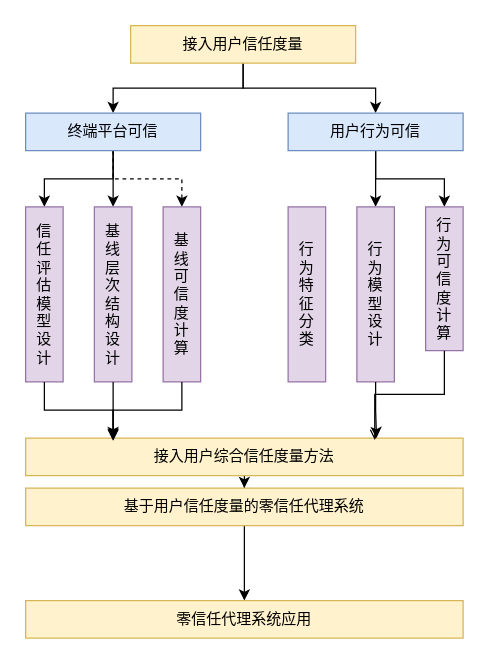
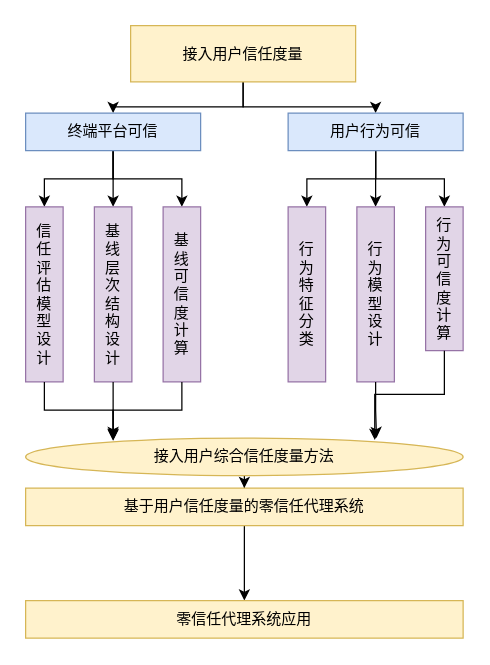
  <mxCell id="0" />
  <mxCell id="1" parent="0" />
  <mxCell id="2" style="edgeStyle=orthogonalEdgeStyle;rounded=0;orthogonalLoop=1;jettySize=auto;html=1;entryX=0.5;entryY=0;entryDx=0;entryDy=0;" edge="1" parent="1" source="4" target="8"><mxGeometry relative="1" as="geometry" /></mxCell>
  <mxCell id="3" style="edgeStyle=orthogonalEdgeStyle;rounded=0;orthogonalLoop=1;jettySize=auto;html=1;" edge="1" parent="1" source="4" target="12"><mxGeometry relative="1" as="geometry" /></mxCell>
- <mxCell id="4" value="接入用户信任度量" style="rounded=0;whiteSpace=wrap;html=1;fillColor=#fff2cc;strokeColor=#d6b656;" vertex="1" parent="1"><mxGeometry x="104" y="20" width="180" height="30" as="geometry" /></mxCell>
+ <mxCell id="4" value="接入用户信任度量" style="rounded=0;whiteSpace=wrap;html=1;fillColor=#fff2cc;strokeColor=#d6b656;" vertex="1" parent="1"><mxGeometry x="104" y="20" width="180" height="45" as="geometry" /></mxCell>
  <mxCell id="5" style="edgeStyle=orthogonalEdgeStyle;rounded=0;orthogonalLoop=1;jettySize=auto;html=1;" edge="1" parent="1" source="8" target="14"><mxGeometry relative="1" as="geometry" /></mxCell>
  <mxCell id="6" style="edgeStyle=orthogonalEdgeStyle;rounded=0;orthogonalLoop=1;jettySize=auto;html=1;entryX=0;entryY=0.5;entryDx=0;entryDy=0;" edge="1" parent="1" source="8" target="13"><mxGeometry relative="1" as="geometry" /></mxCell>
- <mxCell id="7" style="edgeStyle=orthogonalEdgeStyle;rounded=0;orthogonalLoop=1;jettySize=auto;html=1;dashed=1;" edge="1" parent="1" source="8" target="15"><mxGeometry relative="1" as="geometry" /></mxCell>
+ <mxCell id="7" style="edgeStyle=orthogonalEdgeStyle;rounded=0;orthogonalLoop=1;jettySize=auto;html=1;" edge="1" parent="1" source="8" target="15"><mxGeometry relative="1" as="geometry" /></mxCell>
  <mxCell id="8" value="终端平台可信" style="rounded=0;whiteSpace=wrap;html=1;fillColor=#dae8fc;strokeColor=#6c8ebf;" vertex="1" parent="1"><mxGeometry x="20" y="90" width="140" height="30" as="geometry" /></mxCell>
+ <mxCell id="9" style="edgeStyle=orthogonalEdgeStyle;rounded=0;orthogonalLoop=1;jettySize=auto;html=1;entryX=0;entryY=0.5;entryDx=0;entryDy=0;" edge="1" parent="1" source="12" target="16"><mxGeometry relative="1" as="geometry" /></mxCell>
  <mxCell id="10" style="edgeStyle=orthogonalEdgeStyle;rounded=0;orthogonalLoop=1;jettySize=auto;html=1;" edge="1" parent="1" source="12" target="17"><mxGeometry relative="1" as="geometry" /></mxCell>
  <mxCell id="11" style="edgeStyle=orthogonalEdgeStyle;rounded=0;orthogonalLoop=1;jettySize=auto;html=1;entryX=0;entryY=0.5;entryDx=0;entryDy=0;" edge="1" parent="1" source="12" target="18"><mxGeometry relative="1" as="geometry" /></mxCell>
  <mxCell id="12" value="用户行为可信" style="rounded=0;whiteSpace=wrap;html=1;fillColor=#dae8fc;strokeColor=#6c8ebf;" vertex="1" parent="1"><mxGeometry x="230" y="90" width="140" height="30" as="geometry" /></mxCell>
  <mxCell id="13" value="&lt;div&gt;基&lt;/div&gt;&lt;div&gt;线&lt;/div&gt;&lt;div&gt;层&lt;/div&gt;&lt;div&gt;次&lt;/div&gt;&lt;div&gt;结&lt;/div&gt;&lt;div&gt;构&lt;/div&gt;&lt;div&gt;设&lt;/div&gt;&lt;div&gt;计&lt;/div&gt;" style="rounded=0;whiteSpace=wrap;html=1;direction=south;fillColor=#e1d5e7;strokeColor=#9673a6;" vertex="1" parent="1"><mxGeometry x="75" y="165" width="30" height="140" as="geometry" /></mxCell>
  <mxCell id="14" value="&lt;div&gt;信&lt;/div&gt;&lt;div&gt;任&lt;/div&gt;&lt;div&gt;评&lt;/div&gt;&lt;div&gt;估&lt;/div&gt;&lt;div&gt;模&lt;/div&gt;&lt;div&gt;型&lt;/div&gt;&lt;div&gt;设&lt;/div&gt;&lt;div&gt;计&lt;/div&gt;" style="rounded=0;whiteSpace=wrap;html=1;direction=south;fillColor=#e1d5e7;strokeColor=#9673a6;" vertex="1" parent="1"><mxGeometry x="20" y="165" width="30" height="140" as="geometry" /></mxCell>
  <mxCell id="15" value="基&lt;div&gt;线&lt;/div&gt;&lt;div&gt;可&lt;/div&gt;&lt;div&gt;信&lt;/div&gt;&lt;div&gt;度&lt;/div&gt;&lt;div&gt;计&lt;/div&gt;&lt;div&gt;算&lt;/div&gt;" style="rounded=0;whiteSpace=wrap;html=1;direction=south;fillColor=#e1d5e7;strokeColor=#9673a6;" vertex="1" parent="1"><mxGeometry x="130" y="165" width="30" height="140" as="geometry" /></mxCell>
  <mxCell id="16" value="行&lt;div&gt;为&lt;/div&gt;&lt;div&gt;特&lt;/div&gt;&lt;div&gt;征&lt;/div&gt;&lt;div&gt;分&lt;/div&gt;&lt;div&gt;类&lt;/div&gt;" style="rounded=0;whiteSpace=wrap;html=1;direction=south;fillColor=#e1d5e7;strokeColor=#9673a6;" vertex="1" parent="1"><mxGeometry x="230" y="165" width="30" height="140" as="geometry" /></mxCell>
  <mxCell id="17" value="行&lt;div&gt;为&lt;/div&gt;&lt;div&gt;模&lt;/div&gt;&lt;div&gt;型&lt;/div&gt;&lt;div&gt;设&lt;/div&gt;&lt;div&gt;计&lt;/div&gt;" style="rounded=0;whiteSpace=wrap;html=1;direction=south;fillColor=#e1d5e7;strokeColor=#9673a6;" vertex="1" parent="1"><mxGeometry x="285" y="165" width="30" height="140" as="geometry" /></mxCell>
  <mxCell id="18" value="行&lt;div&gt;为&lt;/div&gt;&lt;div&gt;可&lt;/div&gt;&lt;div&gt;信&lt;/div&gt;&lt;div&gt;度&lt;/div&gt;&lt;div&gt;计&lt;/div&gt;&lt;div&gt;算&lt;/div&gt;" style="rounded=0;whiteSpace=wrap;html=1;direction=south;fillColor=#e1d5e7;strokeColor=#9673a6;" vertex="1" parent="1"><mxGeometry x="340" y="165" width="30" height="115" as="geometry" /></mxCell>
  <mxCell id="19" style="edgeStyle=orthogonalEdgeStyle;rounded=0;orthogonalLoop=1;jettySize=auto;html=1;entryX=0.5;entryY=0;entryDx=0;entryDy=0;" edge="1" parent="1" source="20" target="22"><mxGeometry relative="1" as="geometry" /></mxCell>
- <mxCell id="20" value="接入用户综合信任度量方法" style="rounded=0;whiteSpace=wrap;html=1;fillColor=#fff2cc;strokeColor=#d6b656;" vertex="1" parent="1"><mxGeometry x="20" y="350" width="350" height="30" as="geometry" /></mxCell>
+ <mxCell id="20" value="接入用户综合信任度量方法" style="ellipse;whiteSpace=wrap;html=1;fillColor=#fff2cc;strokeColor=#d6b656;" vertex="1" parent="1"><mxGeometry x="20" y="350" width="350" height="30" as="geometry" /></mxCell>
  <mxCell id="21" value="" style="edgeStyle=orthogonalEdgeStyle;rounded=0;orthogonalLoop=1;jettySize=auto;html=1;" edge="1" parent="1" source="22" target="23"><mxGeometry relative="1" as="geometry" /></mxCell>
  <mxCell id="22" value="基于用户信任度量的零信任代理系统" style="rounded=0;whiteSpace=wrap;html=1;fillColor=#fff2cc;strokeColor=#d6b656;" vertex="1" parent="1"><mxGeometry x="20" y="390" width="350" height="30" as="geometry" /></mxCell>
  <mxCell id="23" value="零信任代理系统应用" style="rounded=0;whiteSpace=wrap;html=1;fillColor=#fff2cc;strokeColor=#d6b656;" vertex="1" parent="1"><mxGeometry x="20" y="480" width="350" height="30" as="geometry" /></mxCell>
  <mxCell id="24" style="edgeStyle=orthogonalEdgeStyle;rounded=0;orthogonalLoop=1;jettySize=auto;html=1;entryX=0.2;entryY=0.073;entryDx=0;entryDy=0;entryPerimeter=0;" edge="1" parent="1" source="13" target="20"><mxGeometry relative="1" as="geometry" /></mxCell>
  <mxCell id="25" style="edgeStyle=orthogonalEdgeStyle;rounded=0;orthogonalLoop=1;jettySize=auto;html=1;entryX=0.2;entryY=0.048;entryDx=0;entryDy=0;entryPerimeter=0;" edge="1" parent="1" source="14" target="20"><mxGeometry relative="1" as="geometry" /></mxCell>
  <mxCell id="26" style="edgeStyle=orthogonalEdgeStyle;rounded=0;orthogonalLoop=1;jettySize=auto;html=1;entryX=0.2;entryY=-0.003;entryDx=0;entryDy=0;entryPerimeter=0;" edge="1" parent="1" source="15" target="20"><mxGeometry relative="1" as="geometry" /></mxCell>
  <mxCell id="27" style="edgeStyle=orthogonalEdgeStyle;rounded=0;orthogonalLoop=1;jettySize=auto;html=1;entryX=0.802;entryY=-0.003;entryDx=0;entryDy=0;entryPerimeter=0;" edge="1" parent="1" source="17" target="20"><mxGeometry relative="1" as="geometry" /></mxCell>
- <mxCell id="28" style="edgeStyle=orthogonalEdgeStyle;rounded=0;orthogonalLoop=1;jettySize=auto;html=1;entryX=0.798;entryY=0.048;entryDx=0;entryDy=0;entryPerimeter=0;endArrow=open;" edge="1" parent="1" source="18" target="20"><mxGeometry relative="1" as="geometry" /></mxCell>
+ <mxCell id="28" style="edgeStyle=orthogonalEdgeStyle;rounded=0;orthogonalLoop=1;jettySize=auto;html=1;entryX=0.798;entryY=0.048;entryDx=0;entryDy=0;entryPerimeter=0;" edge="1" parent="1" source="18" target="20"><mxGeometry relative="1" as="geometry" /></mxCell>
